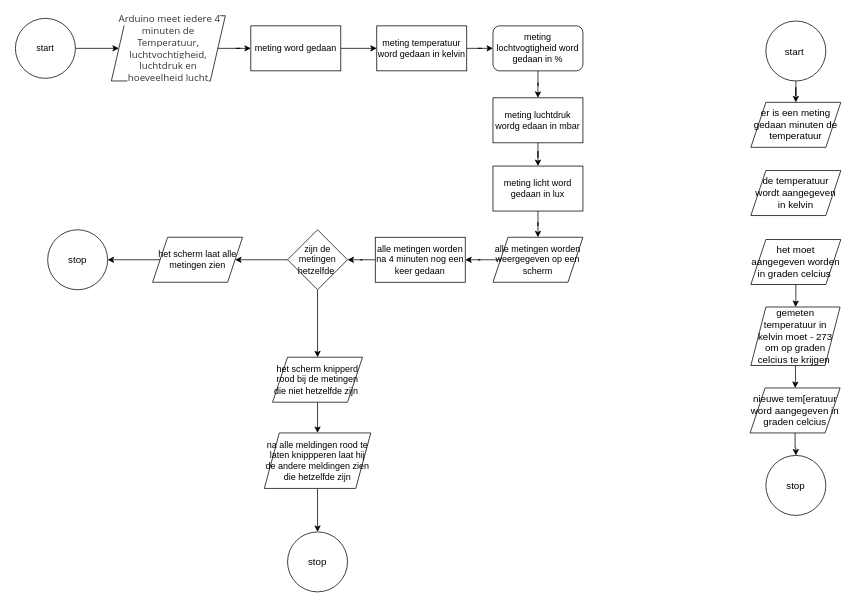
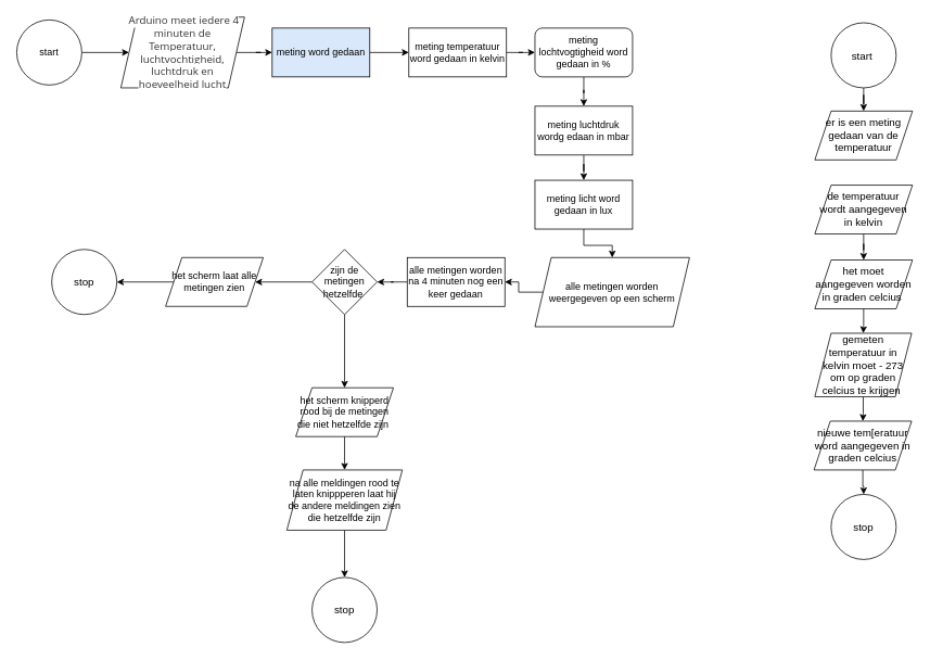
  <mxCell id="0" />
  <mxCell id="1" parent="0" />
  <mxCell id="2" value="" style="edgeStyle=orthogonalEdgeStyle;rounded=0;orthogonalLoop=1;jettySize=auto;html=1;" edge="1" parent="1" source="3" target="5"><mxGeometry relative="1" as="geometry" /></mxCell>
  <mxCell id="3" value="start" style="ellipse;whiteSpace=wrap;html=1;aspect=fixed;" vertex="1" parent="1"><mxGeometry x="20" y="24" width="80" height="80" as="geometry" /></mxCell>
  <mxCell id="4" value="" style="edgeStyle=orthogonalEdgeStyle;rounded=0;orthogonalLoop=1;jettySize=auto;html=1;" edge="1" parent="1" source="5" target="7"><mxGeometry relative="1" as="geometry" /></mxCell>
  <mxCell id="5" value="&lt;span style=&quot;color: rgb(51, 51, 51); font-family: &amp;quot;Open Sans&amp;quot;, Helvetica, Arial, sans-serif; font-size: 13px; text-align: left; background-color: rgb(255, 255, 255);&quot;&gt;&amp;nbsp;Arduino meet iedere 4 minuten de Temperatuur,&lt;br&gt;luchtvochtigheid, luchtdruk en hoeveelheid lucht&lt;/span&gt;" style="shape=parallelogram;perimeter=parallelogramPerimeter;whiteSpace=wrap;html=1;fixedSize=1;" vertex="1" parent="1"><mxGeometry x="148" y="20.5" width="152" height="87" as="geometry" /></mxCell>
  <mxCell id="6" value="" style="edgeStyle=orthogonalEdgeStyle;rounded=0;orthogonalLoop=1;jettySize=auto;html=1;fontSize=13;" edge="1" parent="1" source="7" target="9"><mxGeometry relative="1" as="geometry" /></mxCell>
- <mxCell id="7" value="meting word gedaan" style="whiteSpace=wrap;html=1;" vertex="1" parent="1"><mxGeometry x="334" y="34" width="120" height="60" as="geometry" /></mxCell>
+ <mxCell id="7" value="meting word gedaan" style="whiteSpace=wrap;html=1;fillColor=#dae8fc;" vertex="1" parent="1"><mxGeometry x="334" y="34" width="120" height="60" as="geometry" /></mxCell>
  <mxCell id="8" value="" style="edgeStyle=orthogonalEdgeStyle;rounded=0;orthogonalLoop=1;jettySize=auto;html=1;fontSize=13;" edge="1" parent="1" source="9" target="11"><mxGeometry relative="1" as="geometry" /></mxCell>
  <mxCell id="9" value="meting temperatuur word gedaan in kelvin" style="whiteSpace=wrap;html=1;" vertex="1" parent="1"><mxGeometry x="502" y="34" width="120" height="60" as="geometry" /></mxCell>
  <mxCell id="10" value="" style="edgeStyle=orthogonalEdgeStyle;rounded=0;orthogonalLoop=1;jettySize=auto;html=1;fontSize=13;" edge="1" parent="1" source="11" target="13"><mxGeometry relative="1" as="geometry" /></mxCell>
  <mxCell id="11" value="meting lochtvogtigheid word gedaan in %" style="whiteSpace=wrap;html=1;rounded=1;" vertex="1" parent="1"><mxGeometry x="657" y="34" width="120" height="60" as="geometry" /></mxCell>
  <mxCell id="12" value="" style="edgeStyle=orthogonalEdgeStyle;rounded=0;orthogonalLoop=1;jettySize=auto;html=1;fontSize=13;" edge="1" parent="1" source="13" target="15"><mxGeometry relative="1" as="geometry" /></mxCell>
  <mxCell id="13" value="meting luchtdruk wordg edaan in mbar" style="whiteSpace=wrap;html=1;" vertex="1" parent="1"><mxGeometry x="657" y="130" width="120" height="60" as="geometry" /></mxCell>
  <mxCell id="14" value="" style="edgeStyle=orthogonalEdgeStyle;rounded=0;orthogonalLoop=1;jettySize=auto;html=1;fontSize=13;" edge="1" parent="1" source="15" target="17"><mxGeometry relative="1" as="geometry" /></mxCell>
  <mxCell id="15" value="meting licht word gedaan in lux" style="whiteSpace=wrap;html=1;" vertex="1" parent="1"><mxGeometry x="657" y="221" width="120" height="60" as="geometry" /></mxCell>
  <mxCell id="16" value="" style="edgeStyle=orthogonalEdgeStyle;rounded=0;orthogonalLoop=1;jettySize=auto;html=1;fontSize=13;" edge="1" parent="1" source="17" target="19"><mxGeometry relative="1" as="geometry" /></mxCell>
- <mxCell id="17" value="alle metingen worden weergegeven op een scherm" style="shape=parallelogram;perimeter=parallelogramPerimeter;whiteSpace=wrap;html=1;fixedSize=1;" vertex="1" parent="1"><mxGeometry x="657" y="316" width="120" height="60" as="geometry" /></mxCell>
+ <mxCell id="17" value="alle metingen worden weergegeven op een scherm" style="shape=parallelogram;perimeter=parallelogramPerimeter;whiteSpace=wrap;html=1;fixedSize=1;" vertex="1" parent="1"><mxGeometry x="657" y="316" width="190" height="85" as="geometry" /></mxCell>
  <mxCell id="18" value="" style="edgeStyle=orthogonalEdgeStyle;rounded=0;orthogonalLoop=1;jettySize=auto;html=1;fontSize=13;" edge="1" parent="1" source="19" target="22"><mxGeometry relative="1" as="geometry" /></mxCell>
  <mxCell id="19" value="alle metingen worden na 4 minuten nog een keer gedaan" style="whiteSpace=wrap;html=1;" vertex="1" parent="1"><mxGeometry x="500" y="316" width="120" height="60" as="geometry" /></mxCell>
  <mxCell id="20" value="" style="edgeStyle=orthogonalEdgeStyle;rounded=0;orthogonalLoop=1;jettySize=auto;html=1;fontSize=13;" edge="1" parent="1" source="22" target="24"><mxGeometry relative="1" as="geometry" /></mxCell>
  <mxCell id="21" value="" style="edgeStyle=orthogonalEdgeStyle;rounded=0;orthogonalLoop=1;jettySize=auto;html=1;fontSize=13;" edge="1" parent="1" source="22" target="29"><mxGeometry relative="1" as="geometry" /></mxCell>
  <mxCell id="22" value="zijn de metingen hetzelfde&amp;nbsp;" style="rhombus;whiteSpace=wrap;html=1;" vertex="1" parent="1"><mxGeometry x="383" y="306" width="80" height="80" as="geometry" /></mxCell>
  <mxCell id="23" value="" style="edgeStyle=orthogonalEdgeStyle;rounded=0;orthogonalLoop=1;jettySize=auto;html=1;fontSize=13;" edge="1" parent="1" source="24" target="26"><mxGeometry relative="1" as="geometry" /></mxCell>
  <mxCell id="24" value="het scherm knipperd rood bij de metingen die niet hetzelfde zijn&amp;nbsp;" style="shape=parallelogram;perimeter=parallelogramPerimeter;whiteSpace=wrap;html=1;fixedSize=1;" vertex="1" parent="1"><mxGeometry x="363" y="476" width="120" height="60" as="geometry" /></mxCell>
  <mxCell id="25" value="" style="edgeStyle=orthogonalEdgeStyle;rounded=0;orthogonalLoop=1;jettySize=auto;html=1;fontSize=13;" edge="1" parent="1" source="26" target="27"><mxGeometry relative="1" as="geometry" /></mxCell>
  <mxCell id="26" value="na alle meldingen rood te laten knippperen laat hij de andere meldingen zien die hetzelfde zijn" style="shape=parallelogram;perimeter=parallelogramPerimeter;whiteSpace=wrap;html=1;fixedSize=1;" vertex="1" parent="1"><mxGeometry x="352" y="577" width="142" height="74" as="geometry" /></mxCell>
  <mxCell id="27" value="stop" style="ellipse;whiteSpace=wrap;html=1;aspect=fixed;fontSize=13;" vertex="1" parent="1"><mxGeometry x="383" y="709" width="80" height="80" as="geometry" /></mxCell>
  <mxCell id="28" value="" style="edgeStyle=orthogonalEdgeStyle;rounded=0;orthogonalLoop=1;jettySize=auto;html=1;fontSize=13;" edge="1" parent="1" source="29" target="30"><mxGeometry relative="1" as="geometry" /></mxCell>
  <mxCell id="29" value="het scherm laat alle metingen zien" style="shape=parallelogram;perimeter=parallelogramPerimeter;whiteSpace=wrap;html=1;fixedSize=1;" vertex="1" parent="1"><mxGeometry x="203" y="316" width="120" height="60" as="geometry" /></mxCell>
  <mxCell id="30" value="stop" style="ellipse;whiteSpace=wrap;html=1;aspect=fixed;fontSize=13;" vertex="1" parent="1"><mxGeometry x="63" y="306" width="80" height="80" as="geometry" /></mxCell>
  <mxCell id="31" value="" style="edgeStyle=orthogonalEdgeStyle;rounded=0;orthogonalLoop=1;jettySize=auto;html=1;fontSize=13;" edge="1" parent="1" source="32" target="33"><mxGeometry relative="1" as="geometry" /></mxCell>
  <mxCell id="32" value="start&amp;nbsp;" style="ellipse;whiteSpace=wrap;html=1;aspect=fixed;fontSize=13;" vertex="1" parent="1"><mxGeometry x="1021" y="27.5" width="80" height="80" as="geometry" /></mxCell>
- <mxCell id="33" value="er is een meting gedaan minuten de temperatuur" style="shape=parallelogram;perimeter=parallelogramPerimeter;whiteSpace=wrap;html=1;fixedSize=1;fontSize=13;" vertex="1" parent="1"><mxGeometry x="1001" y="136" width="120" height="60" as="geometry" /></mxCell>
+ <mxCell id="33" value="er is een meting gedaan van de temperatuur" style="shape=parallelogram;perimeter=parallelogramPerimeter;whiteSpace=wrap;html=1;fixedSize=1;fontSize=13;" vertex="1" parent="1"><mxGeometry x="1001" y="136" width="120" height="60" as="geometry" /></mxCell>
+ <mxCell id="34" value="" style="edgeStyle=orthogonalEdgeStyle;rounded=0;orthogonalLoop=1;jettySize=auto;html=1;fontSize=13;" edge="1" parent="1" source="35" target="37"><mxGeometry relative="1" as="geometry" /></mxCell>
  <mxCell id="35" value="de temperatuur wordt aangegeven in kelvin" style="shape=parallelogram;perimeter=parallelogramPerimeter;whiteSpace=wrap;html=1;fixedSize=1;fontSize=13;" vertex="1" parent="1"><mxGeometry x="1001" y="227" width="120" height="60" as="geometry" /></mxCell>
  <mxCell id="36" value="" style="edgeStyle=orthogonalEdgeStyle;rounded=0;orthogonalLoop=1;jettySize=auto;html=1;fontSize=13;" edge="1" parent="1" source="37" target="39"><mxGeometry relative="1" as="geometry" /></mxCell>
  <mxCell id="37" value="het moet aangegeven worden in graden celcius&amp;nbsp;" style="shape=parallelogram;perimeter=parallelogramPerimeter;whiteSpace=wrap;html=1;fixedSize=1;fontSize=13;" vertex="1" parent="1"><mxGeometry x="1001" y="319" width="120" height="60" as="geometry" /></mxCell>
  <mxCell id="38" value="" style="edgeStyle=orthogonalEdgeStyle;rounded=0;orthogonalLoop=1;jettySize=auto;html=1;fontSize=13;" edge="1" parent="1" source="39" target="41"><mxGeometry relative="1" as="geometry" /></mxCell>
  <mxCell id="39" value="gemeten temperatuur in kelvin moet - 273 om op graden celcius te krijgen&amp;nbsp;" style="shape=parallelogram;perimeter=parallelogramPerimeter;whiteSpace=wrap;html=1;fixedSize=1;fontSize=13;" vertex="1" parent="1"><mxGeometry x="1001" y="409" width="119" height="78" as="geometry" /></mxCell>
  <mxCell id="40" value="" style="edgeStyle=orthogonalEdgeStyle;rounded=0;orthogonalLoop=1;jettySize=auto;html=1;fontSize=13;" edge="1" parent="1" source="41" target="42"><mxGeometry relative="1" as="geometry" /></mxCell>
  <mxCell id="41" value="nieuwe tem[eratuur word aangegeven in graden celcius" style="shape=parallelogram;perimeter=parallelogramPerimeter;whiteSpace=wrap;html=1;fixedSize=1;fontSize=13;" vertex="1" parent="1"><mxGeometry x="1000" y="517" width="120" height="60" as="geometry" /></mxCell>
  <mxCell id="42" value="stop" style="ellipse;whiteSpace=wrap;html=1;aspect=fixed;fontSize=13;" vertex="1" parent="1"><mxGeometry x="1021" y="607" width="80" height="80" as="geometry" /></mxCell>
